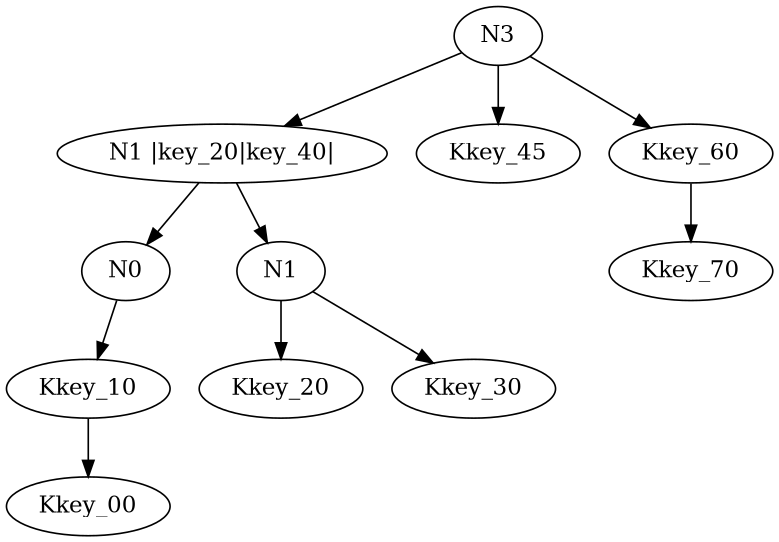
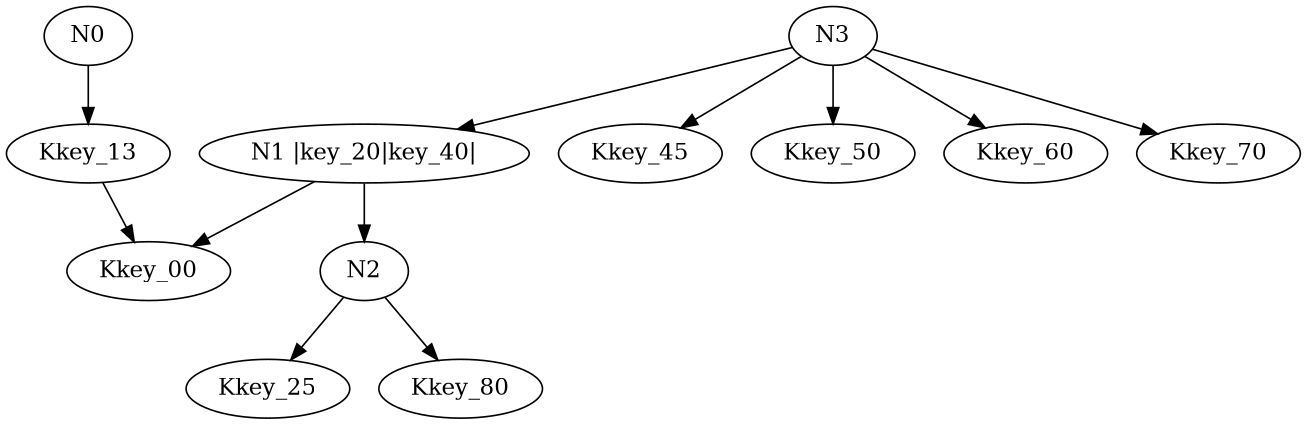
  digraph {
    n1 [label="N1 |key_20|key_40|"]
    N0
-   N2 [label=N1]
-   Kkey_10
-   Kkey_20
-   Kkey_30
+   N2
+   Kkey_10 [label=Kkey_13]
+   Kkey_20 [label=Kkey_25]
+   Kkey_30 [label=Kkey_80]
    N3
    n8 [label=Kkey_45]
+   Kkey_50
    Kkey_60
    Kkey_70
    Kkey_00
-   n1 -> N0
+   n1 -> Kkey_00
    n1 -> N2
    N0 -> Kkey_10
    N2 -> Kkey_20
    N2 -> Kkey_30
    Kkey_10 -> Kkey_00
    N3 -> n1
    N3 -> n8
+   N3 -> Kkey_50
    N3 -> Kkey_60
-   Kkey_60 -> Kkey_70
+   N3 -> Kkey_70
  }
